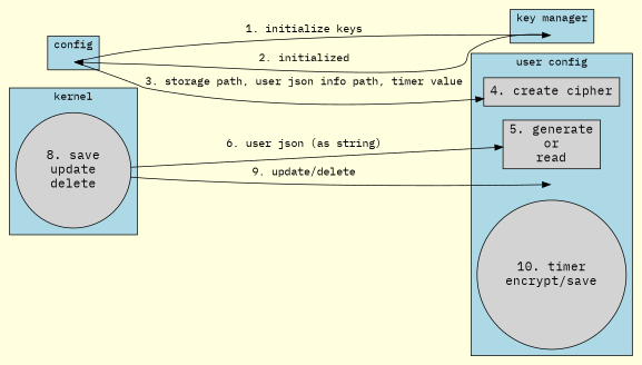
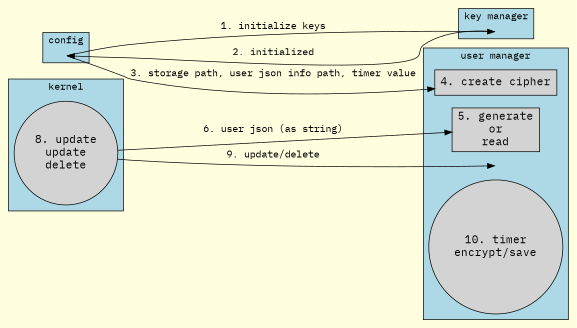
  digraph {
    bgcolor=lightyellow
    compound=true
    fontname="IBM Plex Mono"
    rankdir=LR
    style=filled
    node [fontname="IBM Plex Mono" fontsize=16 shape=point style=filled]
    edge [fontname="IBM Plex Mono"]
    dummy_0 [style=invis]
    dummy_1 [style=invis]
    n3 [label="4. create cipher" shape=box]
    n4 [label="5. generate\nor\nread" shape=box]
    dummy_2 [style=invis]
    n6 [label="10. timer\nencrypt/save" shape=circle]
-   n7 [label="8. save\nupdate\ndelete" shape=circle]
+   n7 [label="8. update\nupdate\ndelete" shape=circle]
    subgraph cluster_1 {
      bgcolor=lightblue
      label=config
      dummy_0
    }
    subgraph cluster_2 {
      bgcolor=lightblue
      label="key manager"
      dummy_1
    }
    subgraph cluster_3 {
      bgcolor=lightblue
-     label="user config"
+     label="user manager"
      n3
      n4
      dummy_2
      n6
    }
    subgraph cluster_4 {
      bgcolor=lightblue
      label=kernel
      n7
    }
    dummy_0 -> dummy_1 [label="1. initialize keys"]
    dummy_0 -> n3 [label="3. storage path, user json info path, timer value"]
    dummy_1 -> dummy_0 [label="2. initialized"]
    n7 -> n4 [label="6. user json (as string)"]
    n7 -> dummy_2 [label="9. update/delete"]
  }
